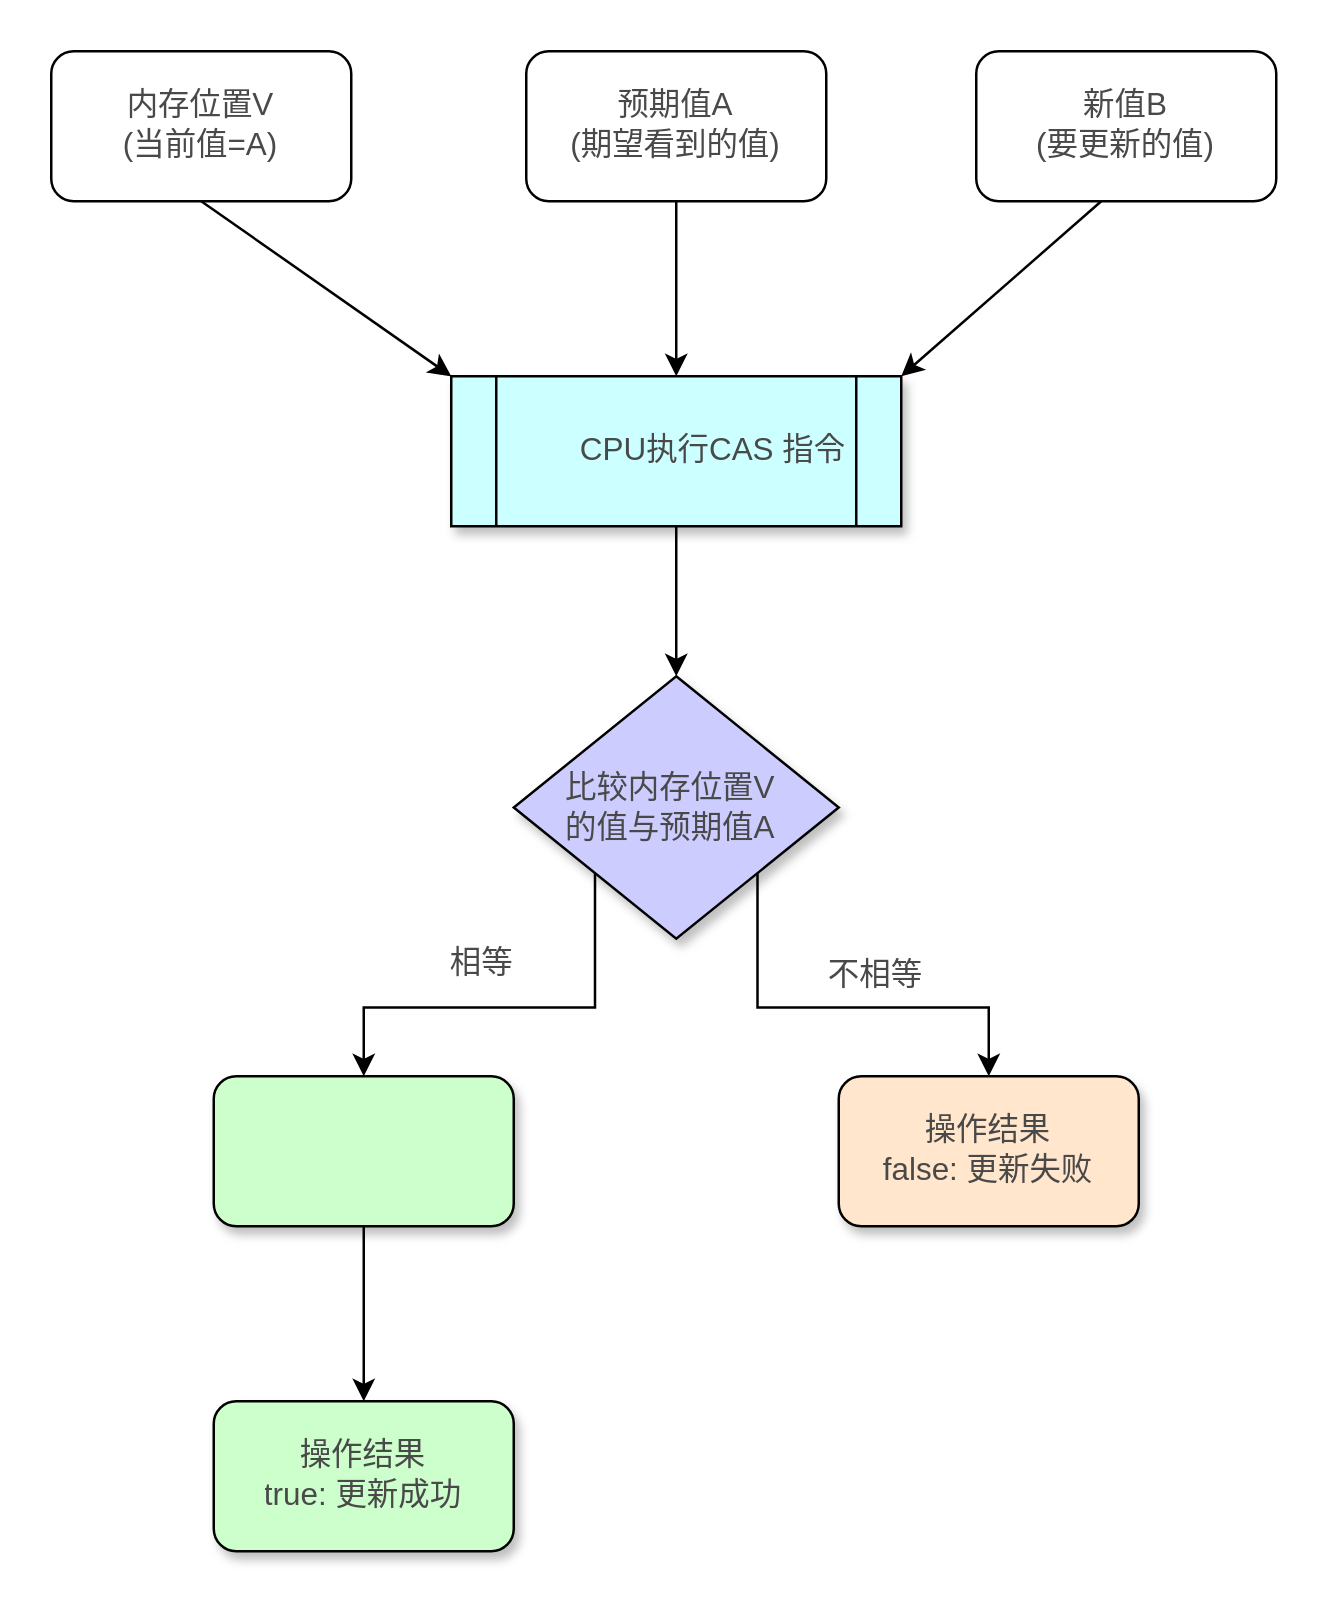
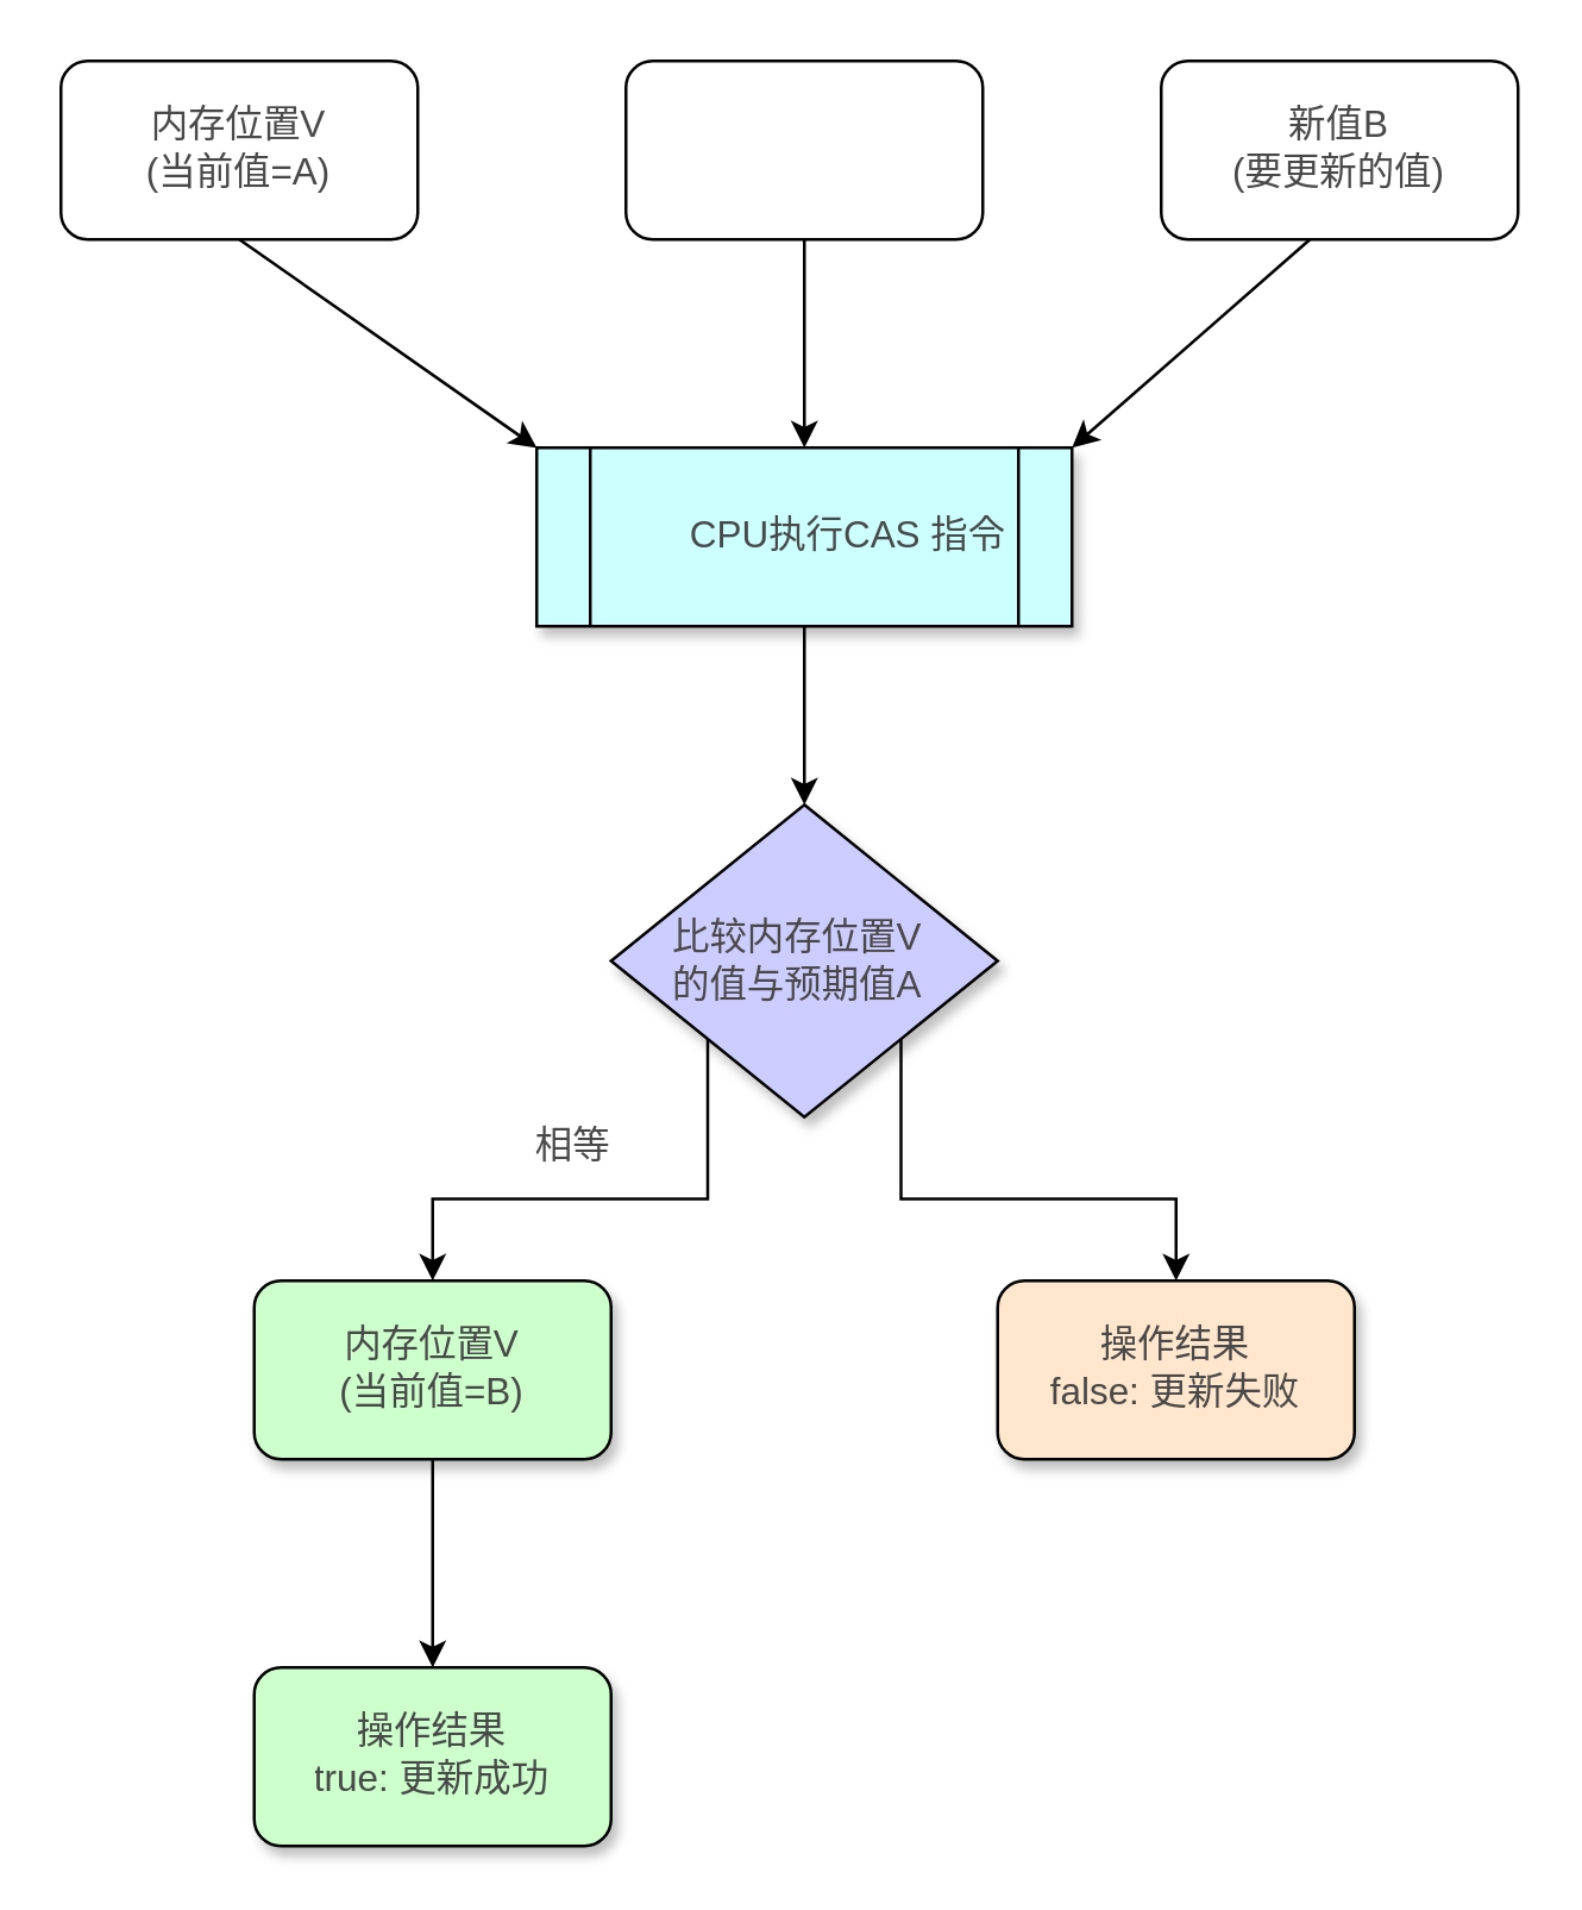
  <mxCell id="0" />
  <mxCell id="1" parent="0" />
  <mxCell id="2" style="edgeStyle=orthogonalEdgeStyle;rounded=0;orthogonalLoop=1;jettySize=auto;html=1;exitX=0.5;exitY=1;exitDx=0;exitDy=0;entryX=0.5;entryY=0;entryDx=0;entryDy=0;" edge="1" parent="1" source="12" target="18"><mxGeometry relative="1" as="geometry" /></mxCell>
  <mxCell id="3" value="" style="edgeStyle=orthogonalEdgeStyle;rounded=0;orthogonalLoop=1;jettySize=auto;html=1;" edge="1" parent="1" source="18" target="21"><mxGeometry relative="1" as="geometry" /></mxCell>
  <mxCell id="4" value="" style="endArrow=classic;html=1;rounded=0;" edge="1" parent="1"><mxGeometry width="50" height="50" relative="1" as="geometry"><mxPoint x="80" y="80" as="sourcePoint" /><mxPoint x="180" y="150" as="targetPoint" /></mxGeometry></mxCell>
  <mxCell id="5" value="" style="endArrow=classic;html=1;rounded=0;entryX=1;entryY=0;entryDx=0;entryDy=0;" edge="1" parent="1" target="18"><mxGeometry width="50" height="50" relative="1" as="geometry"><mxPoint x="440" y="80" as="sourcePoint" /><mxPoint x="370" y="140" as="targetPoint" /></mxGeometry></mxCell>
  <mxCell id="6" style="edgeStyle=orthogonalEdgeStyle;rounded=0;orthogonalLoop=1;jettySize=auto;html=1;entryX=0.5;entryY=0;entryDx=0;entryDy=0;" edge="1" parent="1" source="30" target="34"><mxGeometry relative="1" as="geometry" /></mxCell>
  <mxCell id="7" value="" style="group;fillColor=#CCFFFF;container=0;" vertex="1" connectable="0" parent="1"><mxGeometry x="180" y="150" width="180" height="60" as="geometry" /></mxCell>
  <mxCell id="8" value="" style="group" vertex="1" connectable="0" parent="1"><mxGeometry x="20" y="20" width="120" height="60" as="geometry" /></mxCell>
  <mxCell id="9" value="" style="rounded=1;whiteSpace=wrap;html=1;" vertex="1" parent="8"><mxGeometry width="120" height="60" as="geometry" /></mxCell>
  <mxCell id="10" value="&lt;pre style=&quot;font-family: var(--ds-font-family-code); overflow: auto; padding: calc(var(--ds-md-zoom)*8px)calc(var(--ds-md-zoom)*12px); text-wrap: wrap; word-break: break-all; color: rgb(73, 73, 73); font-size: 12.573px; margin-top: 0px !important; margin-bottom: 0px !important;&quot;&gt;内存位置V&lt;/pre&gt;&lt;pre style=&quot;font-family: var(--ds-font-family-code); overflow: auto; padding: calc(var(--ds-md-zoom)*8px)calc(var(--ds-md-zoom)*12px); text-wrap: wrap; word-break: break-all; color: rgb(73, 73, 73); font-size: 12.573px; margin-top: 0px !important; margin-bottom: 0px !important;&quot;&gt;&lt;pre style=&quot;font-family: var(--ds-font-family-code); overflow: auto; padding: calc(var(--ds-md-zoom)*8px)calc(var(--ds-md-zoom)*12px); text-wrap: wrap; word-break: break-all; margin-top: 0px !important; margin-bottom: 0px !important;&quot;&gt;(当前值=A)&lt;/pre&gt;&lt;/pre&gt;" style="text;strokeColor=none;align=center;fillColor=none;html=1;verticalAlign=middle;whiteSpace=wrap;rounded=0;" vertex="1" parent="8"><mxGeometry x="25" y="10" width="70" height="40" as="geometry" /></mxCell>
  <mxCell id="11" value="" style="group" vertex="1" connectable="0" parent="1"><mxGeometry x="210" y="20" width="120" height="60" as="geometry" /></mxCell>
  <mxCell id="12" value="" style="rounded=1;whiteSpace=wrap;html=1;" vertex="1" parent="11"><mxGeometry width="120" height="60" as="geometry" /></mxCell>
- <mxCell id="13" value="&lt;pre style=&quot;font-family: var(--ds-font-family-code); overflow: auto; padding: calc(var(--ds-md-zoom)*8px)calc(var(--ds-md-zoom)*12px); text-wrap: wrap; word-break: break-all; color: rgb(73, 73, 73); font-size: 12.573px; margin-top: 0px !important; margin-bottom: 0px !important;&quot;&gt;预期值A&lt;/pre&gt;&lt;pre style=&quot;font-family: var(--ds-font-family-code); overflow: auto; padding: calc(var(--ds-md-zoom)*8px)calc(var(--ds-md-zoom)*12px); text-wrap: wrap; word-break: break-all; color: rgb(73, 73, 73); font-size: 12.573px; margin-top: 0px !important; margin-bottom: 0px !important;&quot;&gt;&lt;pre style=&quot;font-family: var(--ds-font-family-code); overflow: auto; padding: calc(var(--ds-md-zoom)*8px)calc(var(--ds-md-zoom)*12px); text-wrap: wrap; word-break: break-all; margin-top: 0px !important; margin-bottom: 0px !important;&quot;&gt;(期望看到的值)&lt;/pre&gt;&lt;/pre&gt;" style="text;strokeColor=none;align=center;fillColor=none;html=1;verticalAlign=middle;whiteSpace=wrap;rounded=0;" vertex="1" parent="11"><mxGeometry x="15" y="15" width="90" height="30" as="geometry" /></mxCell>
  <mxCell id="14" value="" style="group" vertex="1" connectable="0" parent="1"><mxGeometry x="390" y="20" width="120" height="60" as="geometry" /></mxCell>
  <mxCell id="15" value="" style="rounded=1;whiteSpace=wrap;html=1;" vertex="1" parent="14"><mxGeometry width="120" height="60" as="geometry" /></mxCell>
  <mxCell id="16" value="&lt;pre style=&quot;font-family: var(--ds-font-family-code); overflow: auto; padding: calc(var(--ds-md-zoom)*8px)calc(var(--ds-md-zoom)*12px); text-wrap: wrap; word-break: break-all; color: rgb(73, 73, 73); font-size: 12.573px; margin-top: 0px !important; margin-bottom: 0px !important;&quot;&gt;新值B&lt;/pre&gt;&lt;pre style=&quot;font-family: var(--ds-font-family-code); overflow: auto; padding: calc(var(--ds-md-zoom)*8px)calc(var(--ds-md-zoom)*12px); text-wrap: wrap; word-break: break-all; color: rgb(73, 73, 73); font-size: 12.573px; margin-top: 0px !important; margin-bottom: 0px !important;&quot;&gt;&lt;pre style=&quot;font-family: var(--ds-font-family-code); overflow: auto; padding: calc(var(--ds-md-zoom)*8px)calc(var(--ds-md-zoom)*12px); text-wrap: wrap; word-break: break-all; margin-top: 0px !important; margin-bottom: 0px !important;&quot;&gt;(要更新的值)&lt;/pre&gt;&lt;/pre&gt;" style="text;strokeColor=none;align=center;fillColor=none;html=1;verticalAlign=middle;whiteSpace=wrap;rounded=0;" vertex="1" parent="14"><mxGeometry x="15" y="15" width="90" height="30" as="geometry" /></mxCell>
  <mxCell id="17" value="" style="group" vertex="1" connectable="0" parent="1"><mxGeometry x="180" y="150" width="180" height="60" as="geometry" /></mxCell>
  <mxCell id="18" value="" style="shape=process;whiteSpace=wrap;html=1;backgroundOutline=1;fillColor=#CCFFFF;shadow=1;" vertex="1" parent="17"><mxGeometry width="180" height="60" as="geometry" /></mxCell>
  <mxCell id="19" value="&lt;pre style=&quot;font-family: var(--ds-font-family-code); overflow: auto; padding: calc(var(--ds-md-zoom)*8px)calc(var(--ds-md-zoom)*12px); text-wrap: wrap; word-break: break-all; color: rgb(73, 73, 73); font-size: 12.573px; text-align: start; margin-top: 0px !important; margin-bottom: 0px !important;&quot;&gt;CPU执行CAS 指令&lt;/pre&gt;" style="text;strokeColor=none;align=center;fillColor=none;html=1;verticalAlign=middle;whiteSpace=wrap;rounded=0;" vertex="1" parent="17"><mxGeometry x="50" y="15" width="110" height="30" as="geometry" /></mxCell>
  <mxCell id="20" value="" style="group" vertex="1" connectable="0" parent="1"><mxGeometry x="205" y="270" width="130" height="105" as="geometry" /></mxCell>
  <mxCell id="21" value="" style="rhombus;whiteSpace=wrap;html=1;fillColor=#CCCCFF;shadow=1;" vertex="1" parent="20"><mxGeometry width="130" height="105" as="geometry" /></mxCell>
  <mxCell id="22" value="&lt;pre style=&quot;font-family: var(--ds-font-family-code); overflow: auto; padding: calc(var(--ds-md-zoom)*8px)calc(var(--ds-md-zoom)*12px); text-wrap: wrap; word-break: break-all; color: rgb(73, 73, 73); font-size: 12.573px; text-align: start; margin-top: 0px !important; margin-bottom: 0px !important;&quot;&gt;比较内存位置V的值与预期值A&lt;/pre&gt;" style="text;strokeColor=none;align=center;fillColor=none;html=1;verticalAlign=middle;whiteSpace=wrap;rounded=0;" vertex="1" parent="20"><mxGeometry x="20" y="37.5" width="90" height="30" as="geometry" /></mxCell>
  <mxCell id="23" value="" style="group" vertex="1" connectable="0" parent="1"><mxGeometry x="170" y="370" width="45" height="30" as="geometry" /></mxCell>
  <mxCell id="24" value="" style="group" vertex="1" connectable="0" parent="23"><mxGeometry width="45" height="30" as="geometry" /></mxCell>
  <mxCell id="25" value="&lt;span style=&quot;color: rgb(73, 73, 73); font-family: var(--ds-font-family-code); font-size: 12.573px; text-align: start; background-color: transparent;&quot;&gt;相等&lt;/span&gt;" style="text;strokeColor=none;align=center;fillColor=none;html=1;verticalAlign=middle;whiteSpace=wrap;rounded=0;" vertex="1" parent="24"><mxGeometry width="45" height="30" as="geometry" /></mxCell>
  <mxCell id="26" value="" style="group" vertex="1" connectable="0" parent="1"><mxGeometry x="325" y="375" width="50" height="30" as="geometry" /></mxCell>
  <mxCell id="27" value="" style="group" vertex="1" connectable="0" parent="26"><mxGeometry width="50" height="30" as="geometry" /></mxCell>
- <mxCell id="28" value="&lt;span style=&quot;color: rgb(73, 73, 73); font-family: var(--ds-font-family-code); font-size: 12.573px; text-align: start; background-color: transparent;&quot;&gt;不相等&lt;/span&gt;" style="text;strokeColor=none;align=center;fillColor=none;html=1;verticalAlign=middle;whiteSpace=wrap;rounded=0;" vertex="1" parent="27"><mxGeometry width="50" height="30" as="geometry" /></mxCell>
  <mxCell id="29" value="" style="group" vertex="1" connectable="0" parent="1"><mxGeometry x="85" y="430" width="120" height="60" as="geometry" /></mxCell>
  <mxCell id="30" value="" style="rounded=1;whiteSpace=wrap;html=1;fillColor=#CCFFCC;shadow=1;" vertex="1" parent="29"><mxGeometry width="120" height="60" as="geometry" /></mxCell>
+ <mxCell id="31" value="&lt;pre style=&quot;font-family: var(--ds-font-family-code); overflow: auto; padding: calc(var(--ds-md-zoom)*8px)calc(var(--ds-md-zoom)*12px); text-wrap: wrap; word-break: break-all; color: rgb(73, 73, 73); font-size: 12.573px; margin-top: 0px !important; margin-bottom: 0px !important;&quot;&gt;内存位置V&lt;/pre&gt;&lt;pre style=&quot;font-family: var(--ds-font-family-code); overflow: auto; padding: calc(var(--ds-md-zoom)*8px)calc(var(--ds-md-zoom)*12px); text-wrap: wrap; word-break: break-all; color: rgb(73, 73, 73); font-size: 12.573px; margin-top: 0px !important; margin-bottom: 0px !important;&quot;&gt;&lt;pre style=&quot;font-family: var(--ds-font-family-code); overflow: auto; padding: calc(var(--ds-md-zoom)*8px)calc(var(--ds-md-zoom)*12px); text-wrap: wrap; word-break: break-all; margin-top: 0px !important; margin-bottom: 0px !important;&quot;&gt;(当前值=B)&lt;/pre&gt;&lt;/pre&gt;" style="text;strokeColor=none;align=center;fillColor=none;html=1;verticalAlign=middle;whiteSpace=wrap;rounded=0;" vertex="1" parent="29"><mxGeometry x="25" y="10" width="70" height="40" as="geometry" /></mxCell>
  <mxCell id="32" style="edgeStyle=orthogonalEdgeStyle;rounded=0;orthogonalLoop=1;jettySize=auto;html=1;exitX=0;exitY=1;exitDx=0;exitDy=0;entryX=0.5;entryY=0;entryDx=0;entryDy=0;" edge="1" parent="1" source="21" target="30"><mxGeometry relative="1" as="geometry"><mxPoint x="140" y="420" as="targetPoint" /></mxGeometry></mxCell>
  <mxCell id="33" value="" style="group" vertex="1" connectable="0" parent="1"><mxGeometry x="85" y="560" width="120" height="60" as="geometry" /></mxCell>
  <mxCell id="34" value="" style="rounded=1;whiteSpace=wrap;html=1;fillColor=#CCFFCC;shadow=1;" vertex="1" parent="33"><mxGeometry width="120" height="60" as="geometry" /></mxCell>
  <mxCell id="35" value="&lt;pre style=&quot;font-family: var(--ds-font-family-code); overflow: auto; padding: calc(var(--ds-md-zoom)*8px)calc(var(--ds-md-zoom)*12px); text-wrap: wrap; word-break: break-all; color: rgb(73, 73, 73); font-size: 12.573px; margin-top: 0px !important; margin-bottom: 0px !important;&quot;&gt;操作结果&lt;/pre&gt;&lt;pre style=&quot;font-family: var(--ds-font-family-code); overflow: auto; padding: calc(var(--ds-md-zoom)*8px)calc(var(--ds-md-zoom)*12px); text-wrap: wrap; word-break: break-all; color: rgb(73, 73, 73); font-size: 12.573px; margin-top: 0px !important; margin-bottom: 0px !important;&quot;&gt;&lt;pre style=&quot;font-family: var(--ds-font-family-code); overflow: auto; padding: calc(var(--ds-md-zoom)*8px)calc(var(--ds-md-zoom)*12px); text-wrap: wrap; word-break: break-all; margin-top: 0px !important; margin-bottom: 0px !important;&quot;&gt;true: 更新成功&lt;/pre&gt;&lt;/pre&gt;" style="text;strokeColor=none;align=center;fillColor=none;html=1;verticalAlign=middle;whiteSpace=wrap;rounded=0;" vertex="1" parent="33"><mxGeometry x="15" y="15" width="90" height="30" as="geometry" /></mxCell>
  <mxCell id="36" value="" style="group" vertex="1" connectable="0" parent="1"><mxGeometry x="335" y="430" width="120" height="60" as="geometry" /></mxCell>
  <mxCell id="37" value="" style="rounded=1;whiteSpace=wrap;html=1;fillColor=#FFE6CC;shadow=1;" vertex="1" parent="36"><mxGeometry width="120" height="60" as="geometry" /></mxCell>
  <mxCell id="38" value="&lt;pre style=&quot;font-family: var(--ds-font-family-code); overflow: auto; padding: calc(var(--ds-md-zoom)*8px)calc(var(--ds-md-zoom)*12px); text-wrap: wrap; word-break: break-all; color: rgb(73, 73, 73); font-size: 12.573px; margin-top: 0px !important; margin-bottom: 0px !important;&quot;&gt;操作结果&lt;/pre&gt;&lt;pre style=&quot;font-family: var(--ds-font-family-code); overflow: auto; padding: calc(var(--ds-md-zoom)*8px)calc(var(--ds-md-zoom)*12px); text-wrap: wrap; word-break: break-all; color: rgb(73, 73, 73); font-size: 12.573px; margin-top: 0px !important; margin-bottom: 0px !important;&quot;&gt;&lt;pre style=&quot;font-family: var(--ds-font-family-code); overflow: auto; padding: calc(var(--ds-md-zoom)*8px)calc(var(--ds-md-zoom)*12px); text-wrap: wrap; word-break: break-all; margin-top: 0px !important; margin-bottom: 0px !important;&quot;&gt;&lt;pre style=&quot;font-family: var(--ds-font-family-code); overflow: auto; padding: calc(var(--ds-md-zoom)*8px)calc(var(--ds-md-zoom)*12px); text-wrap: wrap; word-break: break-all; text-align: start; margin-top: 0px !important; margin-bottom: 0px !important;&quot;&gt;false: 更新失败&lt;/pre&gt;&lt;/pre&gt;&lt;/pre&gt;" style="text;strokeColor=none;align=center;fillColor=none;html=1;verticalAlign=middle;whiteSpace=wrap;rounded=0;" vertex="1" parent="36"><mxGeometry x="15" y="15" width="90" height="30" as="geometry" /></mxCell>
  <mxCell id="39" style="edgeStyle=orthogonalEdgeStyle;rounded=0;orthogonalLoop=1;jettySize=auto;html=1;exitX=1;exitY=1;exitDx=0;exitDy=0;entryX=0.5;entryY=0;entryDx=0;entryDy=0;" edge="1" parent="1" source="21" target="37"><mxGeometry relative="1" as="geometry" /></mxCell>
